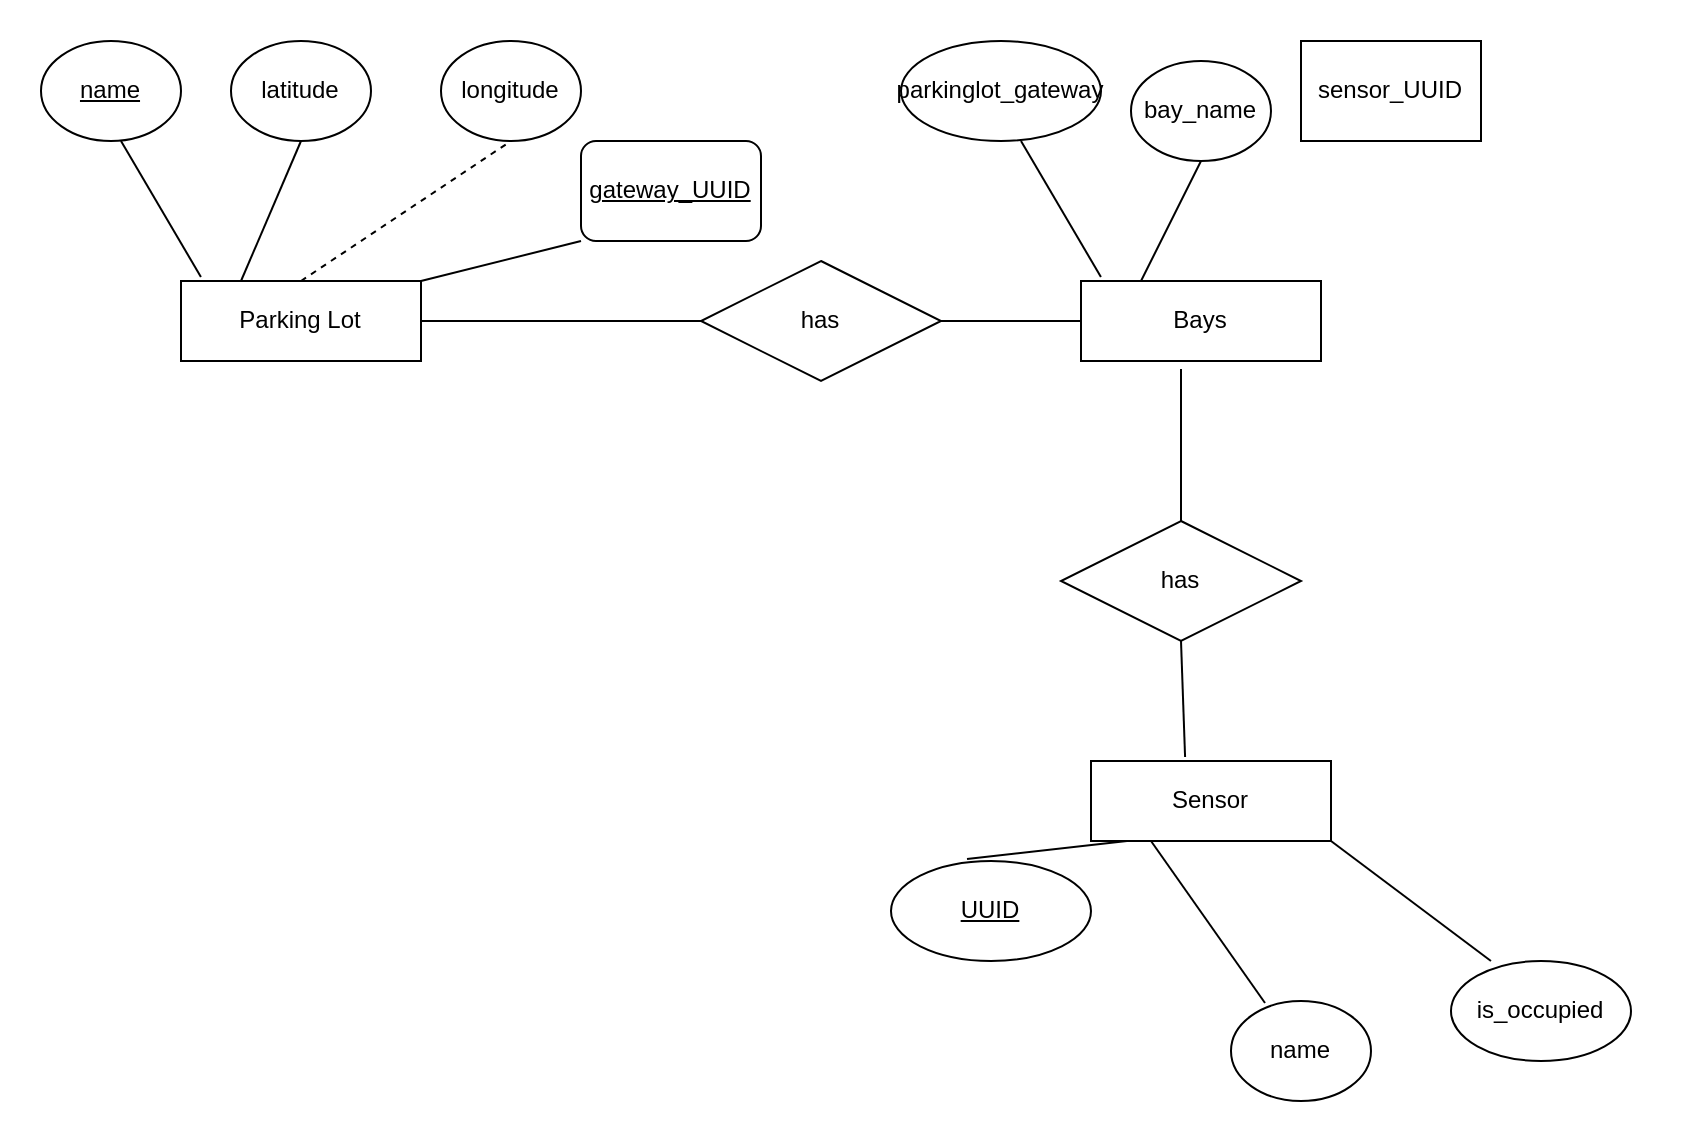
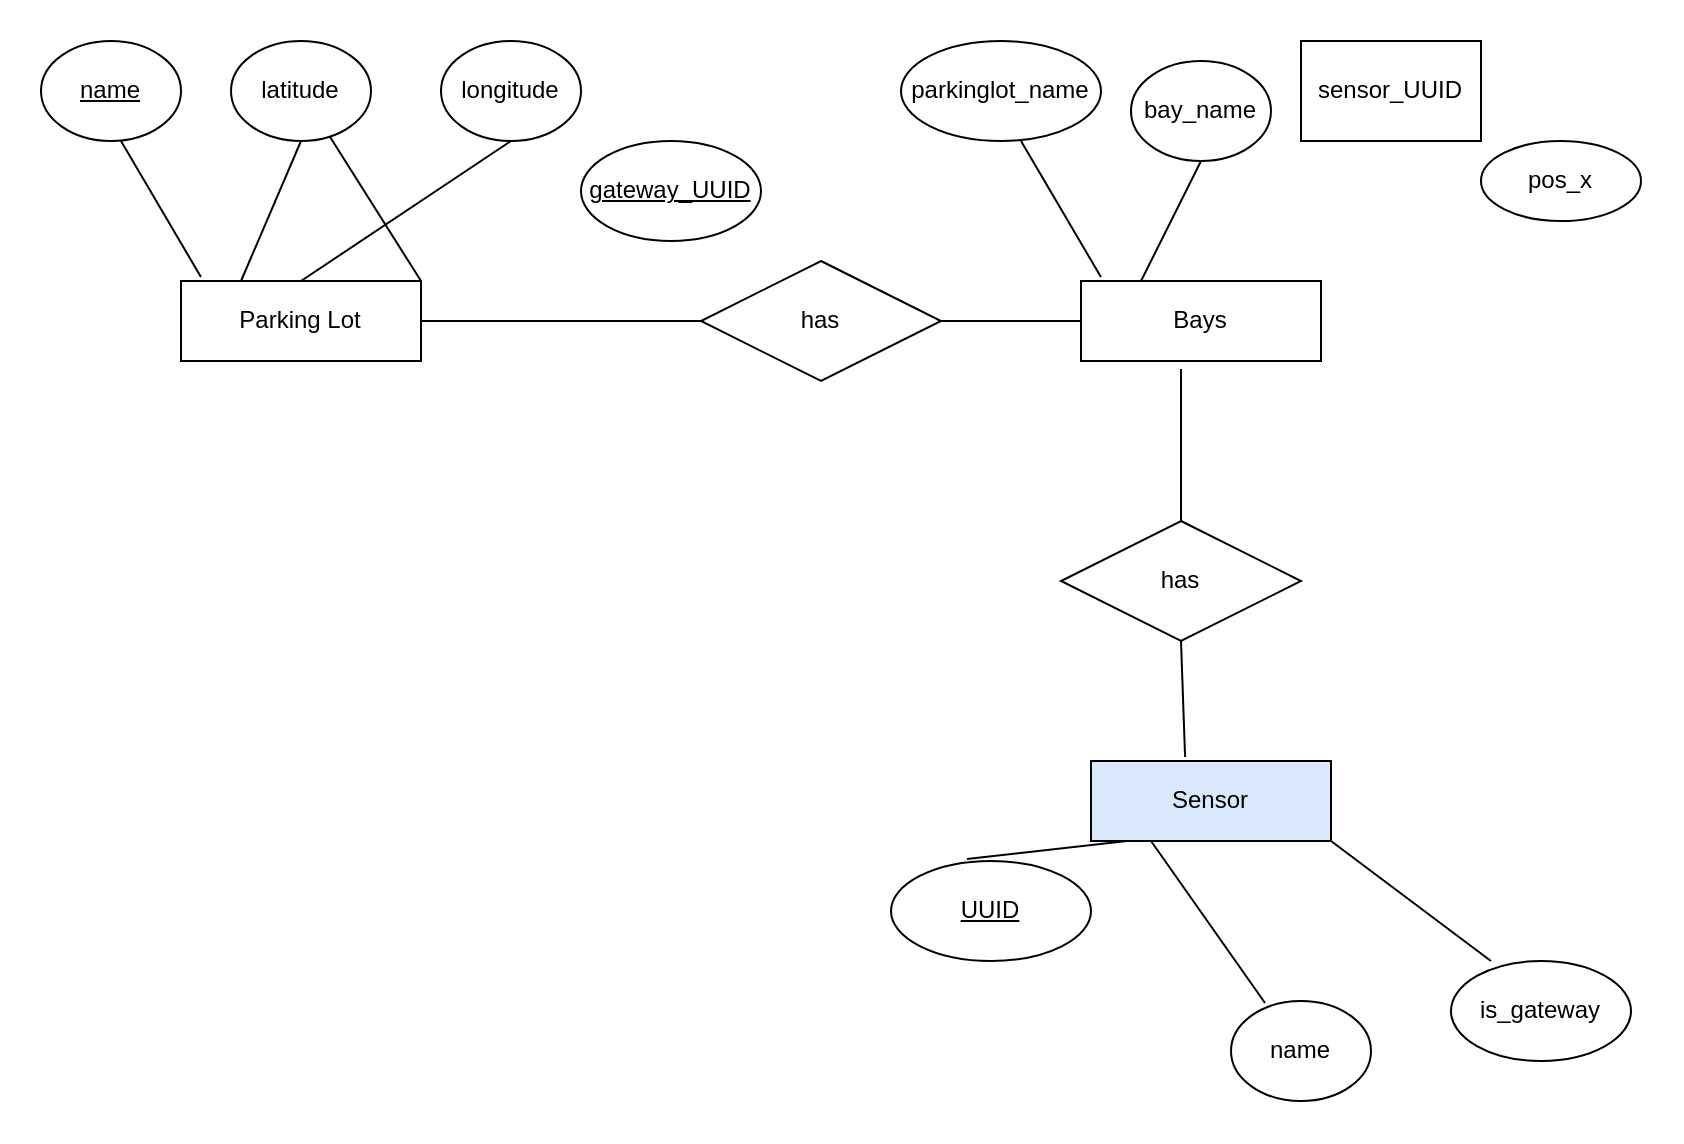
  <mxCell id="0" />
  <mxCell id="1" parent="0" />
  <mxCell id="2" value="Parking Lot" style="rounded=0;whiteSpace=wrap;html=1;" parent="1" vertex="1"><mxGeometry x="90" y="140" width="120" height="40" as="geometry" /></mxCell>
  <mxCell id="3" value="" style="endArrow=none;html=1;exitX=0.083;exitY=-0.05;exitDx=0;exitDy=0;exitPerimeter=0;" parent="1" source="2" edge="1"><mxGeometry width="50" height="50" relative="1" as="geometry"><mxPoint x="90" y="140" as="sourcePoint" /><mxPoint x="60" y="70" as="targetPoint" /></mxGeometry></mxCell>
  <mxCell id="4" value="&lt;u&gt;name&lt;/u&gt;" style="ellipse;whiteSpace=wrap;html=1;" parent="1" vertex="1"><mxGeometry x="20" y="20" width="70" height="50" as="geometry" /></mxCell>
  <mxCell id="5" value="" style="endArrow=none;html=1;entryX=0.5;entryY=1;entryDx=0;entryDy=0;" parent="1" target="6" edge="1"><mxGeometry width="50" height="50" relative="1" as="geometry"><mxPoint x="120" y="140" as="sourcePoint" /><mxPoint x="160" y="70" as="targetPoint" /></mxGeometry></mxCell>
  <mxCell id="6" value="latitude" style="ellipse;whiteSpace=wrap;html=1;" parent="1" vertex="1"><mxGeometry x="115" y="20" width="70" height="50" as="geometry" /></mxCell>
- <mxCell id="7" value="" style="endArrow=none;html=1;entryX=0.5;entryY=1;entryDx=0;entryDy=0;exitX=0.5;exitY=0;exitDx=0;exitDy=0;dashed=1;" parent="1" source="2" target="8" edge="1"><mxGeometry width="50" height="50" relative="1" as="geometry"><mxPoint x="150" y="135" as="sourcePoint" /><mxPoint x="240" y="90" as="targetPoint" /></mxGeometry></mxCell>
+ <mxCell id="7" value="" style="endArrow=none;html=1;entryX=0.5;entryY=1;entryDx=0;entryDy=0;exitX=0.5;exitY=0;exitDx=0;exitDy=0;" parent="1" source="2" target="8" edge="1"><mxGeometry width="50" height="50" relative="1" as="geometry"><mxPoint x="150" y="135" as="sourcePoint" /><mxPoint x="240" y="90" as="targetPoint" /></mxGeometry></mxCell>
  <mxCell id="8" value="longitude" style="ellipse;whiteSpace=wrap;html=1;" parent="1" vertex="1"><mxGeometry x="220" y="20" width="70" height="50" as="geometry" /></mxCell>
- <mxCell id="9" value="" style="endArrow=none;html=1;exitX=1;exitY=0;exitDx=0;exitDy=0;entryX=0;entryY=1;entryDx=0;entryDy=0;" parent="1" source="2" target="10" edge="1"><mxGeometry width="50" height="50" relative="1" as="geometry"><mxPoint x="210" y="180" as="sourcePoint" /><mxPoint x="290" y="110" as="targetPoint" /></mxGeometry></mxCell>
- <mxCell id="10" value="&lt;u&gt;gateway_UUID&lt;/u&gt;" style="whiteSpace=wrap;html=1;rounded=1;" parent="1" vertex="1"><mxGeometry x="290" y="70" width="90" height="50" as="geometry" /></mxCell>
+ <mxCell id="9" value="" style="endArrow=none;html=1;exitX=1;exitY=0;exitDx=0;exitDy=0;" parent="1" source="2" target="6" edge="1"><mxGeometry width="50" height="50" relative="1" as="geometry"><mxPoint x="210" y="180" as="sourcePoint" /><mxPoint x="290" y="110" as="targetPoint" /></mxGeometry></mxCell>
+ <mxCell id="10" value="&lt;u&gt;gateway_UUID&lt;/u&gt;" style="ellipse;whiteSpace=wrap;html=1;" parent="1" vertex="1"><mxGeometry x="290" y="70" width="90" height="50" as="geometry" /></mxCell>
  <mxCell id="11" value="Bays" style="rounded=0;whiteSpace=wrap;html=1;" parent="1" vertex="1"><mxGeometry x="540" y="140" width="120" height="40" as="geometry" /></mxCell>
  <mxCell id="12" value="" style="endArrow=none;html=1;exitX=0.083;exitY=-0.05;exitDx=0;exitDy=0;exitPerimeter=0;" parent="1" source="11" edge="1"><mxGeometry width="50" height="50" relative="1" as="geometry"><mxPoint x="540" y="140" as="sourcePoint" /><mxPoint x="510" y="70" as="targetPoint" /></mxGeometry></mxCell>
- <mxCell id="13" value="parkinglot_gateway" style="ellipse;whiteSpace=wrap;html=1;" parent="1" vertex="1"><mxGeometry x="450" y="20" width="100" height="50" as="geometry" /></mxCell>
+ <mxCell id="13" value="parkinglot_name" style="ellipse;whiteSpace=wrap;html=1;" parent="1" vertex="1"><mxGeometry x="450" y="20" width="100" height="50" as="geometry" /></mxCell>
  <mxCell id="14" value="" style="endArrow=none;html=1;entryX=0.5;entryY=1;entryDx=0;entryDy=0;" parent="1" target="15" edge="1"><mxGeometry width="50" height="50" relative="1" as="geometry"><mxPoint x="570" y="140" as="sourcePoint" /><mxPoint x="610" y="70" as="targetPoint" /></mxGeometry></mxCell>
  <mxCell id="15" value="bay_name" style="ellipse;whiteSpace=wrap;html=1;" parent="1" vertex="1"><mxGeometry x="565" y="30" width="70" height="50" as="geometry" /></mxCell>
  <mxCell id="16" value="sensor_UUID" style="whiteSpace=wrap;html=1;rounded=0;" parent="1" vertex="1"><mxGeometry x="650" y="20" width="90" height="50" as="geometry" /></mxCell>
- <mxCell id="18" value="Sensor" style="rounded=0;whiteSpace=wrap;html=1;" parent="1" vertex="1"><mxGeometry x="545" y="380" width="120" height="40" as="geometry" /></mxCell>
+ <mxCell id="17" value="pos_x" style="ellipse;whiteSpace=wrap;html=1;" parent="1" vertex="1"><mxGeometry x="740" y="70" width="80" height="40" as="geometry" /></mxCell>
+ <mxCell id="18" value="Sensor" style="rounded=0;whiteSpace=wrap;html=1;fillColor=#dae8fc;" parent="1" vertex="1"><mxGeometry x="545" y="380" width="120" height="40" as="geometry" /></mxCell>
  <mxCell id="19" value="" style="endArrow=none;html=1;exitX=0.62;exitY=1.02;exitDx=0;exitDy=0;exitPerimeter=0;" parent="1" source="22" edge="1"><mxGeometry width="50" height="50" relative="1" as="geometry"><mxPoint x="584.96" y="488" as="sourcePoint" /><mxPoint x="563" y="420" as="targetPoint" /></mxGeometry></mxCell>
  <mxCell id="20" value="" style="endArrow=none;html=1;entryX=0.25;entryY=1;entryDx=0;entryDy=0;exitX=0.757;exitY=0.98;exitDx=0;exitDy=0;exitPerimeter=0;" parent="1" source="23" target="18" edge="1"><mxGeometry width="50" height="50" relative="1" as="geometry"><mxPoint x="595" y="490" as="sourcePoint" /><mxPoint x="640" y="420" as="targetPoint" /></mxGeometry></mxCell>
  <mxCell id="21" value="" style="endArrow=none;html=1;exitX=0.778;exitY=1;exitDx=0;exitDy=0;entryX=1;entryY=1;entryDx=0;entryDy=0;exitPerimeter=0;" parent="1" source="24" target="18" edge="1"><mxGeometry width="50" height="50" relative="1" as="geometry"><mxPoint x="651.82" y="440.32" as="sourcePoint" /><mxPoint x="735" y="402.998" as="targetPoint" /></mxGeometry></mxCell>
  <mxCell id="22" value="&lt;u&gt;UUID&lt;/u&gt;" style="ellipse;whiteSpace=wrap;html=1;direction=west;" parent="1" vertex="1"><mxGeometry x="445" y="430" width="100" height="50" as="geometry" /></mxCell>
  <mxCell id="23" value="name" style="ellipse;whiteSpace=wrap;html=1;direction=west;" parent="1" vertex="1"><mxGeometry x="615" y="500" width="70" height="50" as="geometry" /></mxCell>
- <mxCell id="24" value="is_occupied" style="ellipse;whiteSpace=wrap;html=1;direction=west;" parent="1" vertex="1"><mxGeometry x="725" y="480" width="90" height="50" as="geometry" /></mxCell>
+ <mxCell id="24" value="is_gateway" style="ellipse;whiteSpace=wrap;html=1;direction=west;" parent="1" vertex="1"><mxGeometry x="725" y="480" width="90" height="50" as="geometry" /></mxCell>
  <mxCell id="25" value="has" style="shape=rhombus;perimeter=rhombusPerimeter;whiteSpace=wrap;html=1;align=center;" parent="1" vertex="1"><mxGeometry x="350" y="130" width="120" height="60" as="geometry" /></mxCell>
  <mxCell id="26" value="" style="endArrow=none;html=1;rounded=0;" parent="1" edge="1"><mxGeometry relative="1" as="geometry"><mxPoint x="210" y="160" as="sourcePoint" /><mxPoint x="350" y="160" as="targetPoint" /></mxGeometry></mxCell>
  <mxCell id="27" value="" style="endArrow=none;html=1;rounded=0;" parent="1" edge="1"><mxGeometry relative="1" as="geometry"><mxPoint x="470" y="160" as="sourcePoint" /><mxPoint x="540" y="160" as="targetPoint" /></mxGeometry></mxCell>
  <mxCell id="28" value="has" style="shape=rhombus;perimeter=rhombusPerimeter;whiteSpace=wrap;html=1;align=center;" parent="1" vertex="1"><mxGeometry x="530" y="260" width="120" height="60" as="geometry" /></mxCell>
  <mxCell id="29" value="" style="endArrow=none;html=1;rounded=0;entryX=0.5;entryY=0;entryDx=0;entryDy=0;" parent="1" target="28" edge="1"><mxGeometry relative="1" as="geometry"><mxPoint x="590" y="184" as="sourcePoint" /><mxPoint x="660" y="230" as="targetPoint" /></mxGeometry></mxCell>
  <mxCell id="30" value="" style="endArrow=none;html=1;rounded=0;entryX=0.392;entryY=-0.05;entryDx=0;entryDy=0;entryPerimeter=0;" parent="1" target="18" edge="1"><mxGeometry relative="1" as="geometry"><mxPoint x="590" y="320" as="sourcePoint" /><mxPoint x="590" y="370" as="targetPoint" /></mxGeometry></mxCell>
